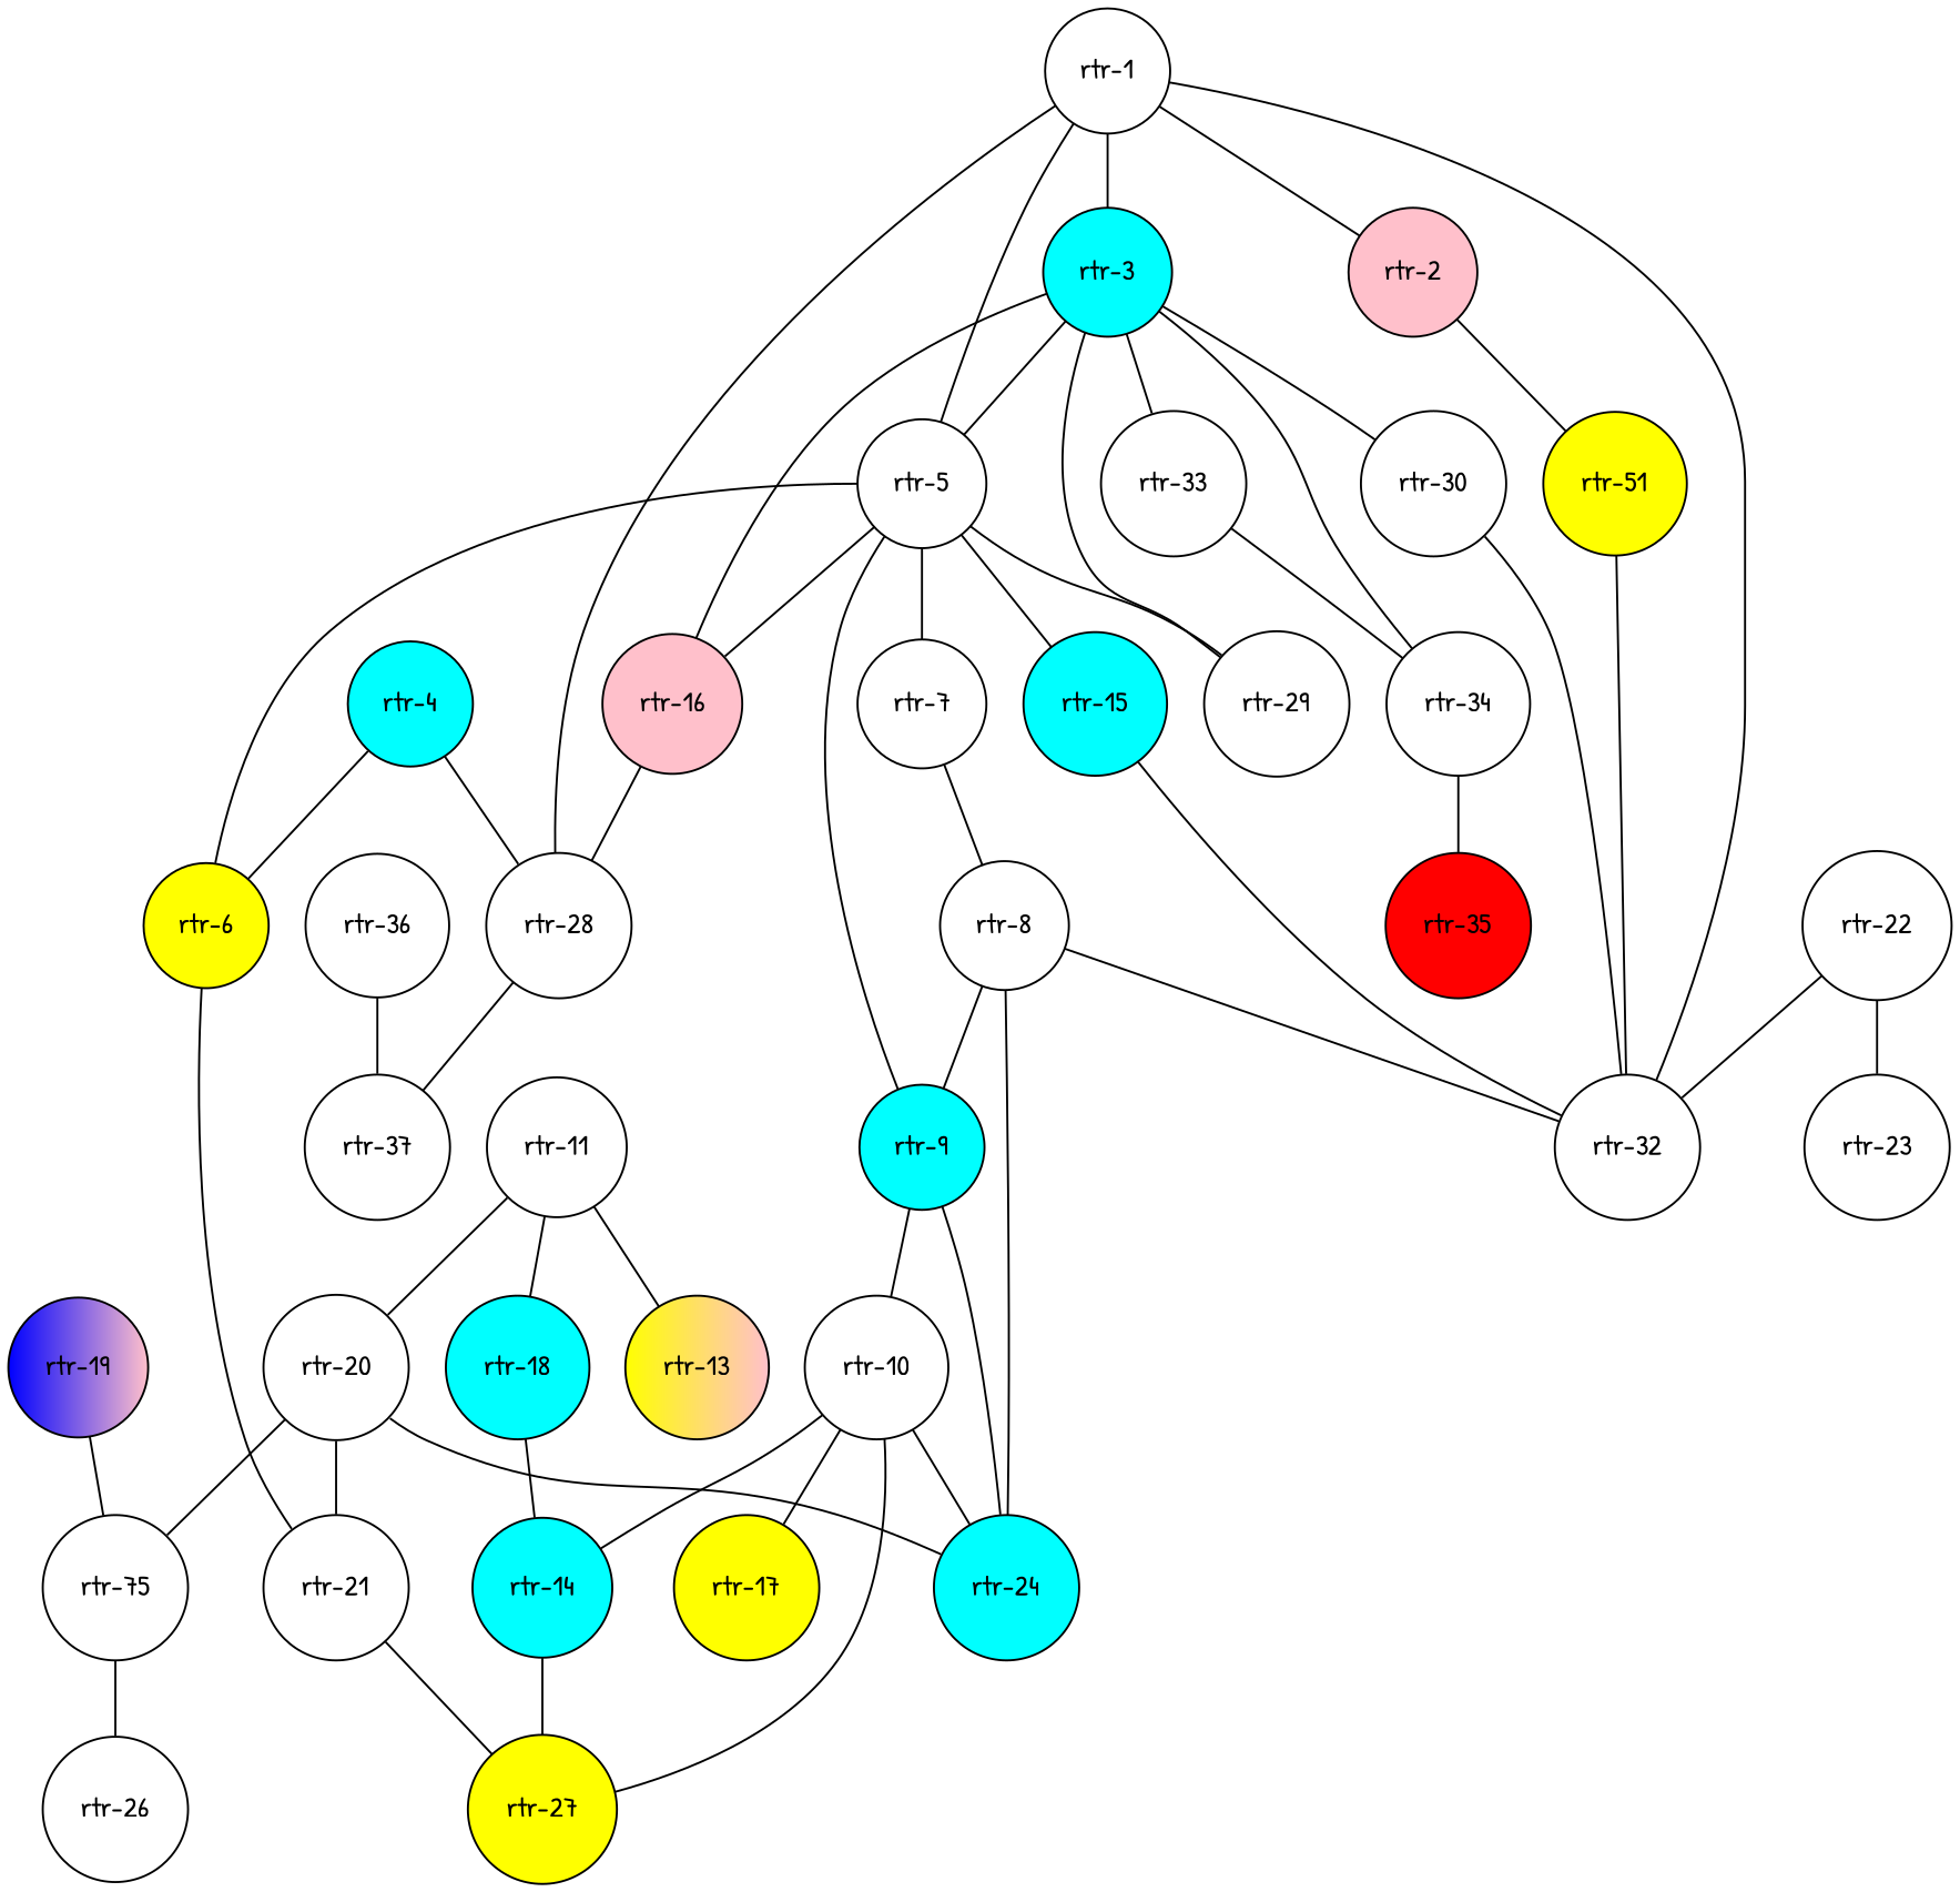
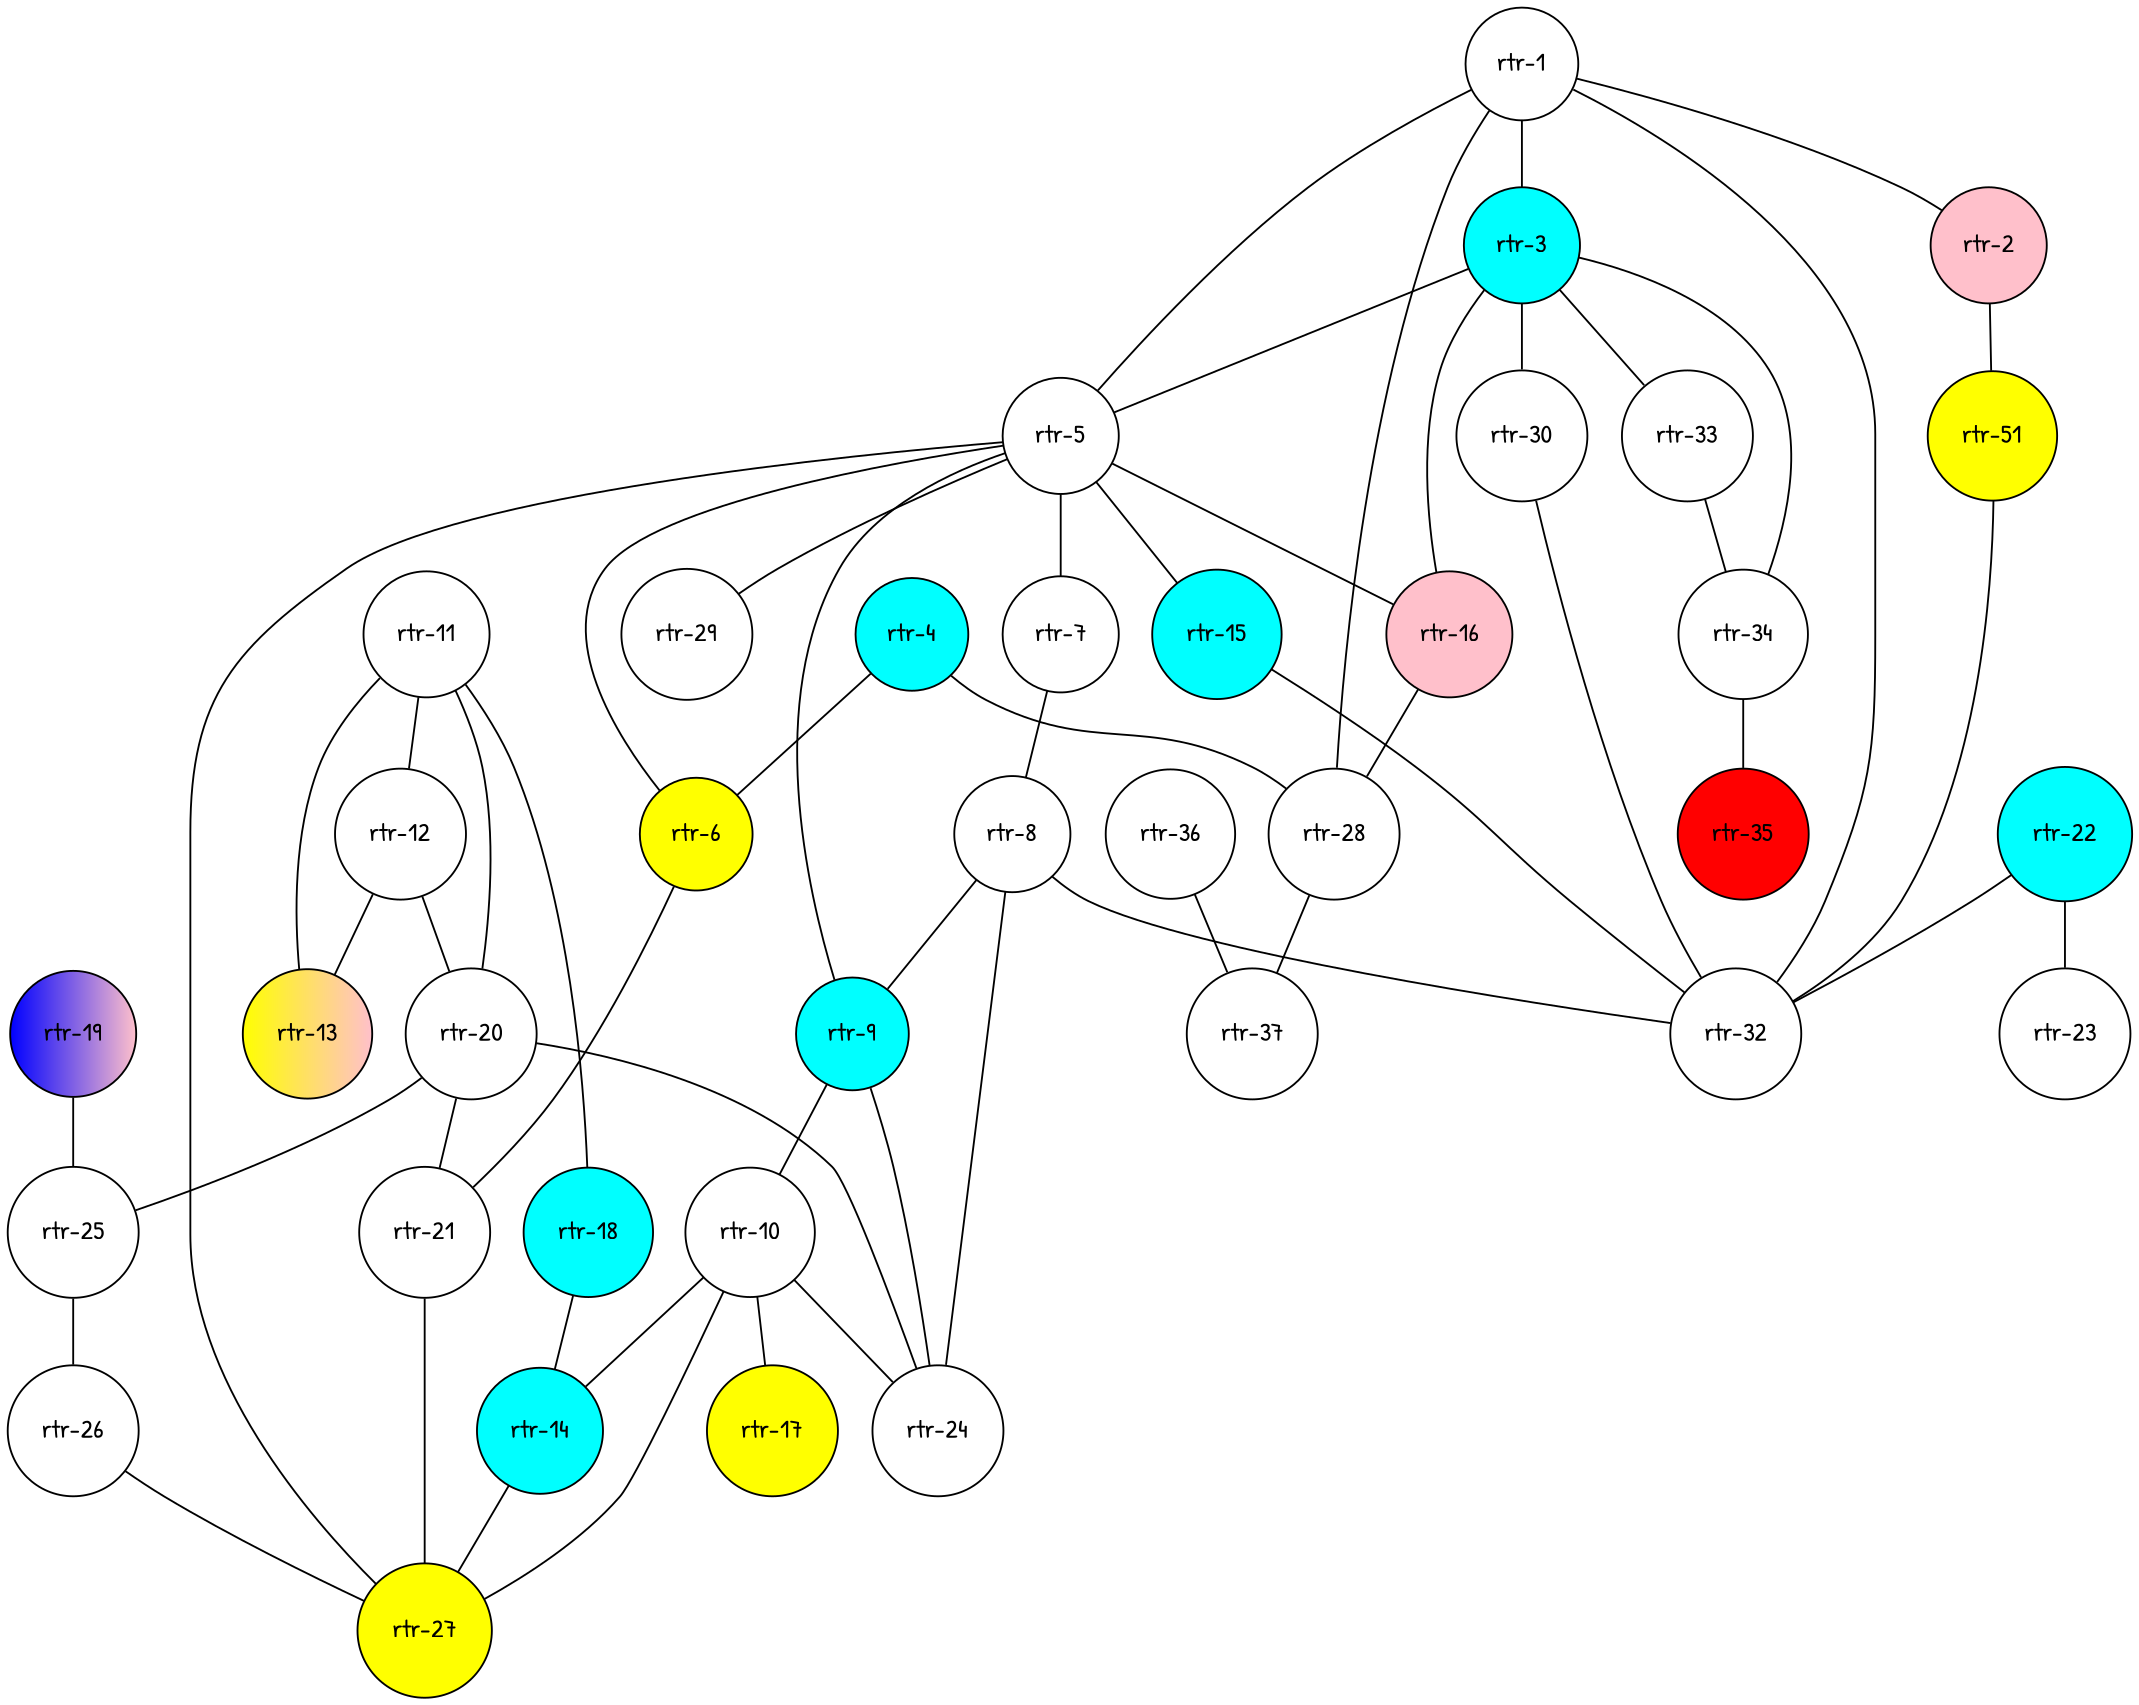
  graph {
    fontname="Patrick Hand"
    node [fillcolor=white fontname="Patrick Hand" shape=circle style=filled]
    edge [fontname="Patrick Hand"]
    n1 [fillcolor=pink label="rtr-2" width=0.1]
    n2 [fillcolor=yellow label="rtr-51" width=0.1]
    n3 [label="rtr-32" width=0.1]
    n4 [fillcolor=aqua label="rtr-4" width=0.1]
    n5 [fillcolor=yellow label="rtr-6" width=0.1]
    n6 [label="rtr-28" width=0.1]
    n7 [label="rtr-5" width=0.1]
    n8 [label="rtr-7" width=0.1]
    n9 [fillcolor=aqua label="rtr-9" width=0.1]
    n10 [fillcolor=aqua label="rtr-15" width=0.1]
    n11 [fillcolor=pink label="rtr-16" width=0.1]
    n12 [fillcolor=yellow label="rtr-27" width=0.1]
    n13 [label="rtr-29" width=0.1]
    n14 [label="rtr-21" width=0.1]
    n15 [label="rtr-37" width=0.1]
    n16 [label="rtr-1" width=0.1]
    n17 [fillcolor=aqua label="rtr-3" width=0.1]
    n18 [label="rtr-30" width=0.1]
    n19 [label="rtr-33" width=0.1]
    n20 [label="rtr-34" width=0.1]
    n21 [label="rtr-8" width=0.1]
-   n22 [fillcolor=aqua label="rtr-24" width=0.1]
+   n22 [label="rtr-24" width=0.1]
    n23 [label="rtr-10" width=0.1]
    n24 [fillcolor=red label="rtr-35" width=0.1]
    n25 [label="rtr-36" width=0.1]
    n26 [fillcolor=aqua label="rtr-14" width=0.1]
    n27 [fillcolor=yellow label="rtr-17" width=0.1]
    n28 [label="rtr-11" width=0.1]
+   n29 [label="rtr-12" width=0.1]
    n30 [fillcolor="yellow:pink" label="rtr-13" width=0.1]
    n31 [fillcolor=aqua label="rtr-18" width=0.1]
    n32 [label="rtr-20" width=0.1]
-   n33 [label="rtr-75" width=0.1]
+   n33 [label="rtr-25" width=0.1]
    n34 [fillcolor="blue:pink" label="rtr-19" width=0.1]
    n35 [label="rtr-26" width=0.1]
-   n36 [label="rtr-22" width=0.1]
+   n36 [fillcolor=aqua label="rtr-22" width=0.1]
    n37 [label="rtr-23" width=0.1]
    n1 -- n2
    n2 -- n3
    n4 -- n5
    n4 -- n6
    n5 -- n14
    n6 -- n15
    n7 -- n5
    n7 -- n8
    n7 -- n9
    n7 -- n10
    n7 -- n11
+   n7 -- n12
    n7 -- n13
    n8 -- n21
    n9 -- n22
    n9 -- n23
    n10 -- n3
    n11 -- n6
    n14 -- n12
    n16 -- n1
    n16 -- n3
    n16 -- n6
    n16 -- n7
    n16 -- n17
    n17 -- n7
    n17 -- n11
-   n17 -- n13
    n17 -- n18
    n17 -- n19
    n17 -- n20
    n18 -- n3
    n19 -- n20
    n20 -- n24
    n21 -- n3
    n21 -- n9
    n21 -- n22
    n23 -- n12
    n23 -- n22
    n23 -- n26
    n23 -- n27
    n25 -- n15
    n26 -- n12
+   n28 -- n29
    n28 -- n30
    n28 -- n31
    n28 -- n32
+   n29 -- n30
+   n29 -- n32
    n31 -- n26
    n32 -- n14
    n32 -- n22
    n32 -- n33
    n33 -- n35
    n34 -- n33
+   n35 -- n12
    n36 -- n3
    n36 -- n37
  }
